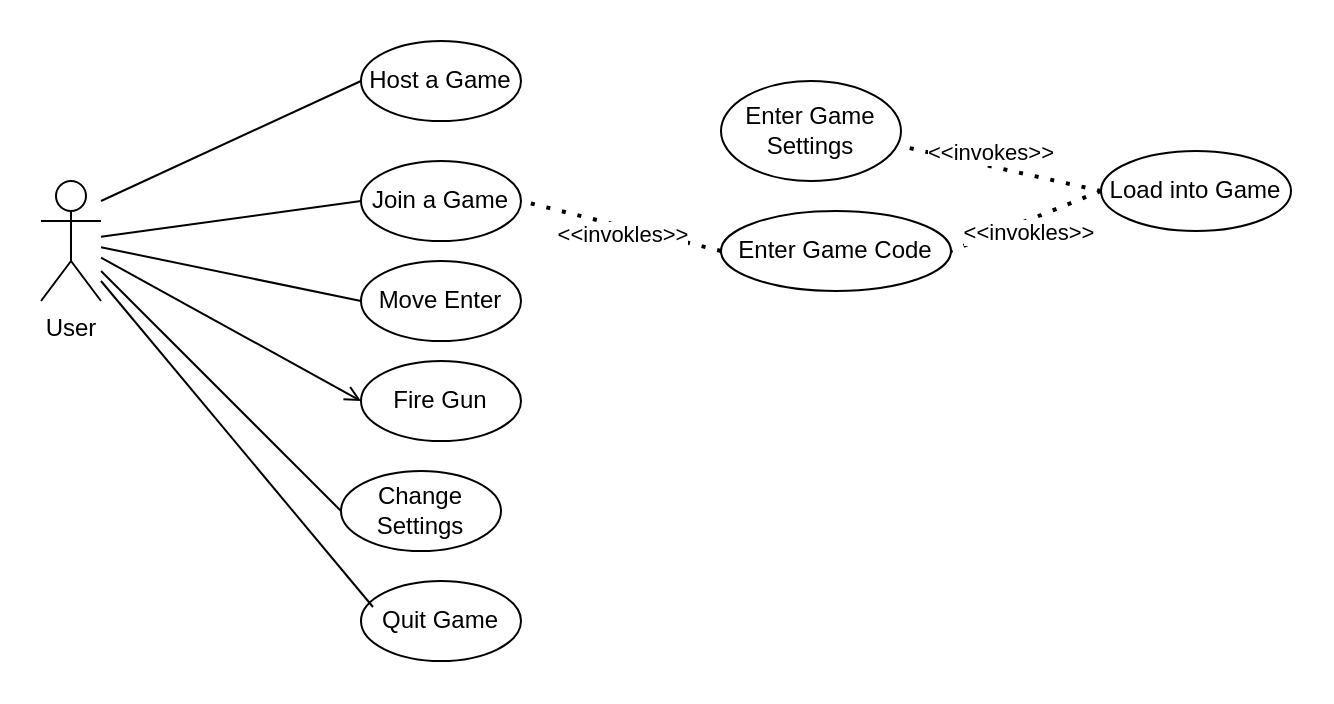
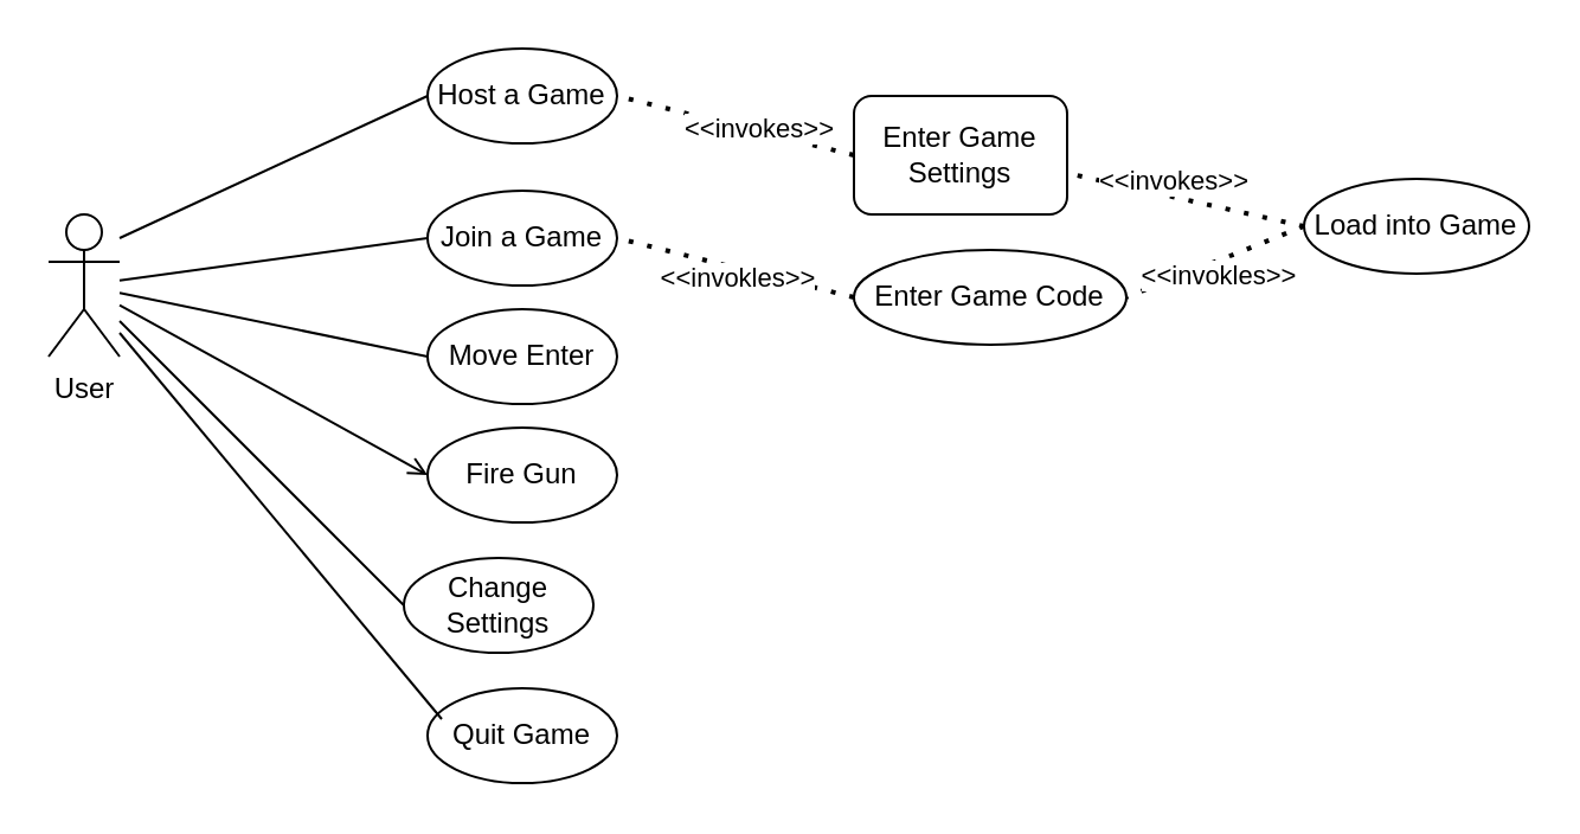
  <mxCell id="0" />
  <mxCell id="1" parent="0" />
  <mxCell id="2" value="&lt;div&gt;User&lt;br&gt;&lt;/div&gt;" style="shape=umlActor;verticalLabelPosition=bottom;verticalAlign=top;html=1;outlineConnect=0;" parent="1" vertex="1"><mxGeometry x="20" y="90" width="30" height="60" as="geometry" /></mxCell>
  <mxCell id="3" value="Host a Game" style="ellipse;whiteSpace=wrap;html=1;" parent="1" vertex="1"><mxGeometry x="180" y="20" width="80" height="40" as="geometry" /></mxCell>
  <mxCell id="4" value="Join a Game" style="ellipse;whiteSpace=wrap;html=1;" parent="1" vertex="1"><mxGeometry x="180" y="80" width="80" height="40" as="geometry" /></mxCell>
  <mxCell id="5" value="" style="endArrow=none;html=1;rounded=0;entryX=0;entryY=0.5;entryDx=0;entryDy=0;" parent="1" target="3" edge="1"><mxGeometry width="50" height="50" relative="1" as="geometry"><mxPoint x="50" y="100" as="sourcePoint" /><mxPoint x="197.5" y="100" as="targetPoint" /></mxGeometry></mxCell>
  <mxCell id="6" value="" style="endArrow=none;html=1;rounded=0;entryX=0;entryY=0.5;entryDx=0;entryDy=0;" parent="1" source="2" target="4" edge="1"><mxGeometry width="50" height="50" relative="1" as="geometry"><mxPoint x="187.03" y="159" as="sourcePoint" /><mxPoint x="160" y="170" as="targetPoint" /></mxGeometry></mxCell>
  <mxCell id="7" value="Change Settings" style="ellipse;whiteSpace=wrap;html=1;" parent="1" vertex="1"><mxGeometry x="170" y="235" width="80" height="40" as="geometry" /></mxCell>
  <mxCell id="8" value="Quit Game" style="ellipse;whiteSpace=wrap;html=1;" parent="1" vertex="1"><mxGeometry x="180" y="290" width="80" height="40" as="geometry" /></mxCell>
  <mxCell id="9" value="" style="endArrow=none;html=1;rounded=0;exitX=0.075;exitY=0.325;exitDx=0;exitDy=0;exitPerimeter=0;" parent="1" source="8" edge="1"><mxGeometry width="50" height="50" relative="1" as="geometry"><mxPoint x="340" y="380" as="sourcePoint" /><mxPoint x="50" y="140" as="targetPoint" /></mxGeometry></mxCell>
  <mxCell id="10" value="" style="endArrow=none;html=1;rounded=0;entryX=0;entryY=0.5;entryDx=0;entryDy=0;" parent="1" source="2" target="7" edge="1"><mxGeometry width="50" height="50" relative="1" as="geometry"><mxPoint x="90" y="200" as="sourcePoint" /><mxPoint x="390" y="330" as="targetPoint" /></mxGeometry></mxCell>
  <mxCell id="11" value="Enter Game Code" style="ellipse;whiteSpace=wrap;html=1;" parent="1" vertex="1"><mxGeometry x="360" y="105" width="115" height="40" as="geometry" /></mxCell>
  <mxCell id="12" value="" style="endArrow=none;dashed=1;html=1;dashPattern=1 3;strokeWidth=2;rounded=0;entryX=1;entryY=0.5;entryDx=0;entryDy=0;exitX=0;exitY=0.5;exitDx=0;exitDy=0;" parent="1" source="11" target="4" edge="1"><mxGeometry width="50" height="50" relative="1" as="geometry"><mxPoint x="460" y="205" as="sourcePoint" /><mxPoint x="350" y="215" as="targetPoint" /></mxGeometry></mxCell>
  <mxCell id="13" value="&amp;lt;&amp;lt;invokles&amp;gt;&amp;gt;" style="edgeLabel;html=1;align=center;verticalAlign=middle;resizable=0;points=[];" parent="12" vertex="1" connectable="0"><mxGeometry x="-0.178" y="-1" relative="1" as="geometry"><mxPoint x="-9" y="3" as="offset" /></mxGeometry></mxCell>
- <mxCell id="14" value="Enter Game Settings" style="ellipse;whiteSpace=wrap;html=1;" parent="1" vertex="1"><mxGeometry x="360" y="40" width="90" height="50" as="geometry" /></mxCell>
+ <mxCell id="14" value="Enter Game Settings" style="whiteSpace=wrap;html=1;rounded=1;" parent="1" vertex="1"><mxGeometry x="360" y="40" width="90" height="50" as="geometry" /></mxCell>
+ <mxCell id="15" value="" style="endArrow=none;dashed=1;html=1;dashPattern=1 3;strokeWidth=2;rounded=0;entryX=1;entryY=0.5;entryDx=0;entryDy=0;exitX=0;exitY=0.5;exitDx=0;exitDy=0;" parent="1" source="14" target="3" edge="1"><mxGeometry width="50" height="50" relative="1" as="geometry"><mxPoint x="430" y="250" as="sourcePoint" /><mxPoint x="310" y="235" as="targetPoint" /></mxGeometry></mxCell>
+ <mxCell id="16" value="&amp;lt;&amp;lt;invokes&amp;gt;&amp;gt;" style="edgeLabel;html=1;align=center;verticalAlign=middle;resizable=0;points=[];" parent="15" vertex="1" connectable="0"><mxGeometry x="-0.178" y="-1" relative="1" as="geometry"><mxPoint as="offset" /></mxGeometry></mxCell>
  <mxCell id="17" value="Load into Game" style="ellipse;whiteSpace=wrap;html=1;" parent="1" vertex="1"><mxGeometry x="550" y="75" width="95" height="40" as="geometry" /></mxCell>
  <mxCell id="18" value="" style="endArrow=none;dashed=1;html=1;dashPattern=1 3;strokeWidth=2;rounded=0;entryX=1;entryY=0.5;entryDx=0;entryDy=0;exitX=0;exitY=0.5;exitDx=0;exitDy=0;" parent="1" source="17" target="11" edge="1"><mxGeometry width="50" height="50" relative="1" as="geometry"><mxPoint x="410" y="165" as="sourcePoint" /><mxPoint x="300" y="165" as="targetPoint" /></mxGeometry></mxCell>
  <mxCell id="19" value="&amp;lt;&amp;lt;invokles&amp;gt;&amp;gt;" style="edgeLabel;html=1;align=center;verticalAlign=middle;resizable=0;points=[];" parent="18" vertex="1" connectable="0"><mxGeometry x="-0.178" y="-1" relative="1" as="geometry"><mxPoint x="-5" y="9" as="offset" /></mxGeometry></mxCell>
  <mxCell id="20" value="" style="endArrow=none;dashed=1;html=1;dashPattern=1 3;strokeWidth=2;rounded=0;entryX=1.022;entryY=0.66;entryDx=0;entryDy=0;exitX=0;exitY=0.5;exitDx=0;exitDy=0;entryPerimeter=0;" parent="1" source="17" target="14" edge="1"><mxGeometry width="50" height="50" relative="1" as="geometry"><mxPoint x="500" y="-65" as="sourcePoint" /><mxPoint x="270" y="75" as="targetPoint" /></mxGeometry></mxCell>
  <mxCell id="21" value="&amp;lt;&amp;lt;invokes&amp;gt;&amp;gt;" style="edgeLabel;html=1;align=center;verticalAlign=middle;resizable=0;points=[];" parent="20" vertex="1" connectable="0"><mxGeometry x="-0.178" y="-1" relative="1" as="geometry"><mxPoint x="-16" y="-10" as="offset" /></mxGeometry></mxCell>
  <mxCell id="22" value="Move Enter" style="ellipse;whiteSpace=wrap;html=1;" vertex="1" parent="1"><mxGeometry x="180" y="130" width="80" height="40" as="geometry" /></mxCell>
  <mxCell id="23" value="Fire Gun" style="ellipse;whiteSpace=wrap;html=1;" vertex="1" parent="1"><mxGeometry x="180" y="180" width="80" height="40" as="geometry" /></mxCell>
  <mxCell id="24" value="" style="endArrow=none;html=1;rounded=0;entryX=0;entryY=0.5;entryDx=0;entryDy=0;" edge="1" parent="1" source="2" target="22"><mxGeometry width="50" height="50" relative="1" as="geometry"><mxPoint x="70" y="130" as="sourcePoint" /><mxPoint x="190" y="120" as="targetPoint" /></mxGeometry></mxCell>
  <mxCell id="25" value="" style="endArrow=open;html=1;rounded=0;entryX=0;entryY=0.5;entryDx=0;entryDy=0;" edge="1" parent="1" source="2" target="23"><mxGeometry width="50" height="50" relative="1" as="geometry"><mxPoint x="60" y="133.103" as="sourcePoint" /><mxPoint x="190" y="160" as="targetPoint" /></mxGeometry></mxCell>
